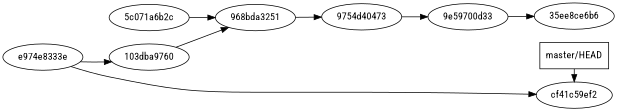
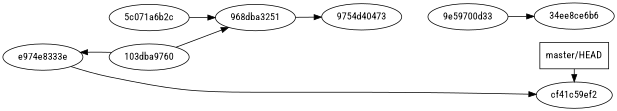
  digraph {
    fontname="Roboto Condensed"
    rankdir=LR
    node [fontname="Roboto Condensed"]
    edge [fontname="Roboto Condensed"]
-   "35ee8ce6b6"
+   "35ee8ce6b6" [label="34ee8ce6b6"]
    "master/HEAD" [shape=box]
    cf41c59ef2
    "5c071a6b2c"
-   "968bda3251"
+   "968bda3251" [label="968dba3251"]
    "9754d40473"
    "103dba9760"
    n8 [label=e974e8333e]
    "9e59700d33"
    subgraph sub_1 {
      rank=same
      "35ee8ce6b6"
      "master/HEAD"
      cf41c59ef2
    }
    "master/HEAD" -> cf41c59ef2
    "5c071a6b2c" -> "968bda3251"
    "968bda3251" -> "9754d40473"
-   "9754d40473" -> "9e59700d33"
    "103dba9760" -> "968bda3251"
-   n8 -> "103dba9760"
+   "103dba9760" -> n8
    n8 -> cf41c59ef2
    "9e59700d33" -> "35ee8ce6b6"
  }
